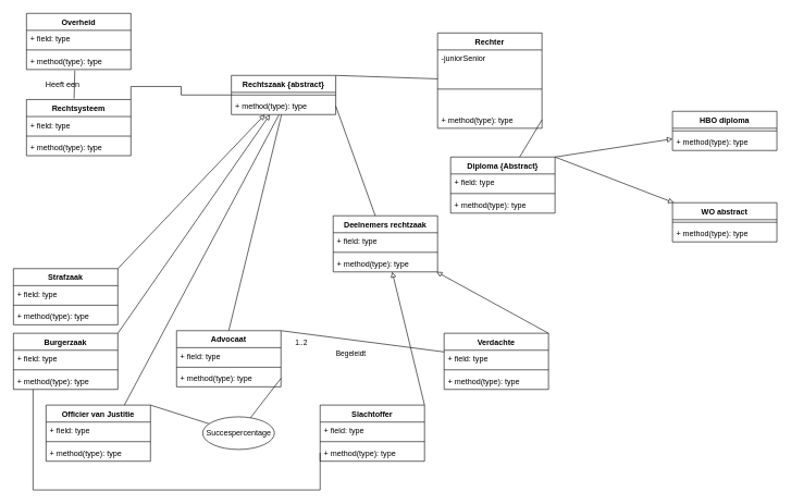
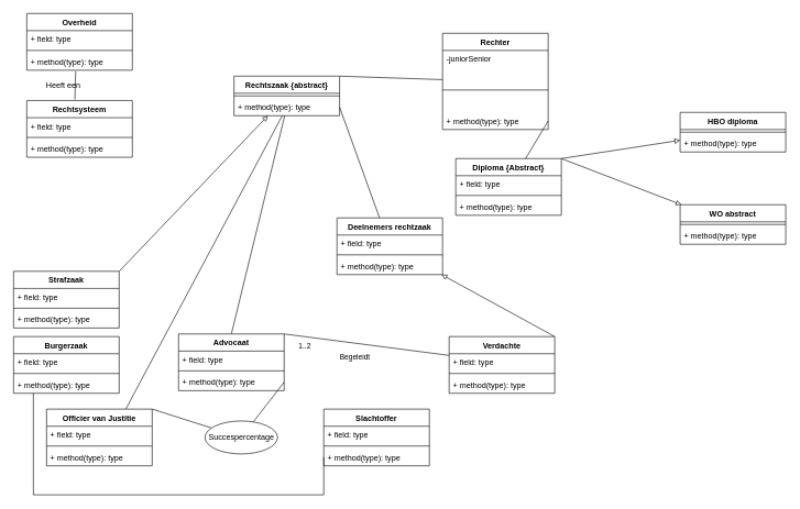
  <mxCell id="0" />
  <mxCell id="1" parent="0" />
- <mxCell id="2" style="edgeStyle=orthogonalEdgeStyle;rounded=0;orthogonalLoop=1;jettySize=auto;html=1;exitX=1;exitY=0;exitDx=0;exitDy=0;endArrow=none;endFill=0;" edge="1" parent="1" source="3" target="41"><mxGeometry relative="1" as="geometry" /></mxCell>
  <mxCell id="3" value="Rechtsysteem&#10;" style="swimlane;fontStyle=1;align=center;verticalAlign=top;childLayout=stackLayout;horizontal=1;startSize=26;horizontalStack=0;resizeParent=1;resizeParentMax=0;resizeLast=0;collapsible=1;marginBottom=0;" vertex="1" parent="1"><mxGeometry x="40" y="152" width="160" height="86" as="geometry" /></mxCell>
  <mxCell id="4" value="+ field: type" style="text;strokeColor=none;fillColor=none;align=left;verticalAlign=top;spacingLeft=4;spacingRight=4;overflow=hidden;rotatable=0;points=[[0,0.5],[1,0.5]];portConstraint=eastwest;" vertex="1" parent="3"><mxGeometry y="26" width="160" height="26" as="geometry" /></mxCell>
  <mxCell id="5" value="" style="line;strokeWidth=1;fillColor=none;align=left;verticalAlign=middle;spacingTop=-1;spacingLeft=3;spacingRight=3;rotatable=0;labelPosition=right;points=[];portConstraint=eastwest;" vertex="1" parent="3"><mxGeometry y="52" width="160" height="8" as="geometry" /></mxCell>
  <mxCell id="6" value="+ method(type): type" style="text;strokeColor=none;fillColor=none;align=left;verticalAlign=top;spacingLeft=4;spacingRight=4;overflow=hidden;rotatable=0;points=[[0,0.5],[1,0.5]];portConstraint=eastwest;" vertex="1" parent="3"><mxGeometry y="60" width="160" height="26" as="geometry" /></mxCell>
  <mxCell id="7" value="Rechter" style="swimlane;fontStyle=1;align=center;verticalAlign=top;childLayout=stackLayout;horizontal=1;startSize=26;horizontalStack=0;resizeParent=1;resizeParentMax=0;resizeLast=0;collapsible=1;marginBottom=0;" vertex="1" parent="1"><mxGeometry x="670" y="50" width="160" height="146" as="geometry" /></mxCell>
  <mxCell id="8" value="-juniorSenior&#10;" style="text;strokeColor=none;fillColor=none;align=left;verticalAlign=top;spacingLeft=4;spacingRight=4;overflow=hidden;rotatable=0;points=[[0,0.5],[1,0.5]];portConstraint=eastwest;" vertex="1" parent="7"><mxGeometry y="26" width="160" height="26" as="geometry" /></mxCell>
  <mxCell id="9" value="" style="line;strokeWidth=1;fillColor=none;align=left;verticalAlign=middle;spacingTop=-1;spacingLeft=3;spacingRight=3;rotatable=0;labelPosition=right;points=[];portConstraint=eastwest;" vertex="1" parent="7"><mxGeometry y="52" width="160" height="68" as="geometry" /></mxCell>
  <mxCell id="10" value="+ method(type): type" style="text;strokeColor=none;fillColor=none;align=left;verticalAlign=top;spacingLeft=4;spacingRight=4;overflow=hidden;rotatable=0;points=[[0,0.5],[1,0.5]];portConstraint=eastwest;" vertex="1" parent="7"><mxGeometry y="120" width="160" height="26" as="geometry" /></mxCell>
  <mxCell id="11" style="edgeStyle=none;rounded=0;orthogonalLoop=1;jettySize=auto;html=1;exitX=1;exitY=0;exitDx=0;exitDy=0;startArrow=none;startFill=0;endArrow=block;endFill=0;" edge="1" parent="1" source="12" target="67"><mxGeometry relative="1" as="geometry" /></mxCell>
  <mxCell id="12" value="Verdachte&#10;" style="swimlane;fontStyle=1;align=center;verticalAlign=top;childLayout=stackLayout;horizontal=1;startSize=26;horizontalStack=0;resizeParent=1;resizeParentMax=0;resizeLast=0;collapsible=1;marginBottom=0;" vertex="1" parent="1"><mxGeometry x="680" y="510" width="160" height="86" as="geometry" /></mxCell>
  <mxCell id="13" value="+ field: type" style="text;strokeColor=none;fillColor=none;align=left;verticalAlign=top;spacingLeft=4;spacingRight=4;overflow=hidden;rotatable=0;points=[[0,0.5],[1,0.5]];portConstraint=eastwest;" vertex="1" parent="12"><mxGeometry y="26" width="160" height="26" as="geometry" /></mxCell>
  <mxCell id="14" value="" style="line;strokeWidth=1;fillColor=none;align=left;verticalAlign=middle;spacingTop=-1;spacingLeft=3;spacingRight=3;rotatable=0;labelPosition=right;points=[];portConstraint=eastwest;" vertex="1" parent="12"><mxGeometry y="52" width="160" height="8" as="geometry" /></mxCell>
  <mxCell id="15" value="+ method(type): type" style="text;strokeColor=none;fillColor=none;align=left;verticalAlign=top;spacingLeft=4;spacingRight=4;overflow=hidden;rotatable=0;points=[[0,0.5],[1,0.5]];portConstraint=eastwest;" vertex="1" parent="12"><mxGeometry y="60" width="160" height="26" as="geometry" /></mxCell>
  <mxCell id="16" style="rounded=0;orthogonalLoop=1;jettySize=auto;html=1;exitX=1;exitY=0;exitDx=0;exitDy=0;endArrow=none;endFill=0;" edge="1" parent="1" source="20" target="13"><mxGeometry relative="1" as="geometry" /></mxCell>
  <mxCell id="17" value="Begeleidt" style="edgeLabel;html=1;align=center;verticalAlign=middle;resizable=0;points=[];" vertex="1" connectable="0" parent="16"><mxGeometry x="-0.392" y="2" relative="1" as="geometry"><mxPoint x="30" y="27" as="offset" /></mxGeometry></mxCell>
  <mxCell id="18" value="1..2&lt;br&gt;" style="edgeLabel;html=1;align=center;verticalAlign=middle;resizable=0;points=[];" vertex="1" connectable="0" parent="16"><mxGeometry x="-0.76" y="2" relative="1" as="geometry"><mxPoint y="17" as="offset" /></mxGeometry></mxCell>
  <mxCell id="19" style="edgeStyle=none;rounded=0;orthogonalLoop=1;jettySize=auto;html=1;exitX=0.5;exitY=0;exitDx=0;exitDy=0;startArrow=none;startFill=0;endArrow=none;endFill=0;" edge="1" parent="1" source="20" target="43"><mxGeometry relative="1" as="geometry" /></mxCell>
  <mxCell id="20" value="Advocaat&#10;" style="swimlane;fontStyle=1;align=center;verticalAlign=top;childLayout=stackLayout;horizontal=1;startSize=26;horizontalStack=0;resizeParent=1;resizeParentMax=0;resizeLast=0;collapsible=1;marginBottom=0;" vertex="1" parent="1"><mxGeometry x="270" y="506" width="160" height="86" as="geometry" /></mxCell>
  <mxCell id="21" value="+ field: type" style="text;strokeColor=none;fillColor=none;align=left;verticalAlign=top;spacingLeft=4;spacingRight=4;overflow=hidden;rotatable=0;points=[[0,0.5],[1,0.5]];portConstraint=eastwest;" vertex="1" parent="20"><mxGeometry y="26" width="160" height="26" as="geometry" /></mxCell>
  <mxCell id="22" value="" style="line;strokeWidth=1;fillColor=none;align=left;verticalAlign=middle;spacingTop=-1;spacingLeft=3;spacingRight=3;rotatable=0;labelPosition=right;points=[];portConstraint=eastwest;" vertex="1" parent="20"><mxGeometry y="52" width="160" height="8" as="geometry" /></mxCell>
  <mxCell id="23" value="+ method(type): type" style="text;strokeColor=none;fillColor=none;align=left;verticalAlign=top;spacingLeft=4;spacingRight=4;overflow=hidden;rotatable=0;points=[[0,0.5],[1,0.5]];portConstraint=eastwest;" vertex="1" parent="20"><mxGeometry y="60" width="160" height="26" as="geometry" /></mxCell>
  <mxCell id="24" style="edgeStyle=none;rounded=0;orthogonalLoop=1;jettySize=auto;html=1;exitX=0.75;exitY=0;exitDx=0;exitDy=0;startArrow=none;startFill=0;endArrow=none;endFill=0;" edge="1" parent="1" source="26" target="43"><mxGeometry relative="1" as="geometry" /></mxCell>
  <mxCell id="25" style="edgeStyle=none;rounded=0;orthogonalLoop=1;jettySize=auto;html=1;exitX=1;exitY=0;exitDx=0;exitDy=0;startArrow=none;startFill=0;endArrow=none;endFill=0;" edge="1" parent="1" source="26" target="72"><mxGeometry relative="1" as="geometry" /></mxCell>
  <mxCell id="26" value="Officier van Justitie" style="swimlane;fontStyle=1;align=center;verticalAlign=top;childLayout=stackLayout;horizontal=1;startSize=26;horizontalStack=0;resizeParent=1;resizeParentMax=0;resizeLast=0;collapsible=1;marginBottom=0;" vertex="1" parent="1"><mxGeometry x="70" y="620" width="160" height="86" as="geometry" /></mxCell>
  <mxCell id="27" value="+ field: type" style="text;strokeColor=none;fillColor=none;align=left;verticalAlign=top;spacingLeft=4;spacingRight=4;overflow=hidden;rotatable=0;points=[[0,0.5],[1,0.5]];portConstraint=eastwest;" vertex="1" parent="26"><mxGeometry y="26" width="160" height="26" as="geometry" /></mxCell>
  <mxCell id="28" value="" style="line;strokeWidth=1;fillColor=none;align=left;verticalAlign=middle;spacingTop=-1;spacingLeft=3;spacingRight=3;rotatable=0;labelPosition=right;points=[];portConstraint=eastwest;" vertex="1" parent="26"><mxGeometry y="52" width="160" height="8" as="geometry" /></mxCell>
  <mxCell id="29" value="+ method(type): type" style="text;strokeColor=none;fillColor=none;align=left;verticalAlign=top;spacingLeft=4;spacingRight=4;overflow=hidden;rotatable=0;points=[[0,0.5],[1,0.5]];portConstraint=eastwest;" vertex="1" parent="26"><mxGeometry y="60" width="160" height="26" as="geometry" /></mxCell>
  <mxCell id="30" value="Overheid" style="swimlane;fontStyle=1;align=center;verticalAlign=top;childLayout=stackLayout;horizontal=1;startSize=26;horizontalStack=0;resizeParent=1;resizeParentMax=0;resizeLast=0;collapsible=1;marginBottom=0;" vertex="1" parent="1"><mxGeometry x="40" y="20" width="160" height="86" as="geometry" /></mxCell>
  <mxCell id="31" value="+ field: type" style="text;strokeColor=none;fillColor=none;align=left;verticalAlign=top;spacingLeft=4;spacingRight=4;overflow=hidden;rotatable=0;points=[[0,0.5],[1,0.5]];portConstraint=eastwest;" vertex="1" parent="30"><mxGeometry y="26" width="160" height="26" as="geometry" /></mxCell>
  <mxCell id="32" value="" style="line;strokeWidth=1;fillColor=none;align=left;verticalAlign=middle;spacingTop=-1;spacingLeft=3;spacingRight=3;rotatable=0;labelPosition=right;points=[];portConstraint=eastwest;" vertex="1" parent="30"><mxGeometry y="52" width="160" height="8" as="geometry" /></mxCell>
  <mxCell id="33" value="+ method(type): type" style="text;strokeColor=none;fillColor=none;align=left;verticalAlign=top;spacingLeft=4;spacingRight=4;overflow=hidden;rotatable=0;points=[[0,0.5],[1,0.5]];portConstraint=eastwest;" vertex="1" parent="30"><mxGeometry y="60" width="160" height="26" as="geometry" /></mxCell>
  <mxCell id="34" style="edgeStyle=none;rounded=0;orthogonalLoop=1;jettySize=auto;html=1;exitX=1;exitY=0;exitDx=0;exitDy=0;startArrow=none;startFill=0;endArrow=block;endFill=0;" edge="1" parent="1" source="36" target="59"><mxGeometry relative="1" as="geometry" /></mxCell>
  <mxCell id="35" style="edgeStyle=none;rounded=0;orthogonalLoop=1;jettySize=auto;html=1;exitX=1;exitY=0;exitDx=0;exitDy=0;startArrow=none;startFill=0;endArrow=block;endFill=0;" edge="1" parent="1" source="36" target="56"><mxGeometry relative="1" as="geometry" /></mxCell>
  <mxCell id="36" value="Diploma {Abstract}" style="swimlane;fontStyle=1;align=center;verticalAlign=top;childLayout=stackLayout;horizontal=1;startSize=26;horizontalStack=0;resizeParent=1;resizeParentMax=0;resizeLast=0;collapsible=1;marginBottom=0;" vertex="1" parent="1"><mxGeometry x="690" y="240" width="160" height="86" as="geometry" /></mxCell>
  <mxCell id="37" value="+ field: type" style="text;strokeColor=none;fillColor=none;align=left;verticalAlign=top;spacingLeft=4;spacingRight=4;overflow=hidden;rotatable=0;points=[[0,0.5],[1,0.5]];portConstraint=eastwest;" vertex="1" parent="36"><mxGeometry y="26" width="160" height="26" as="geometry" /></mxCell>
  <mxCell id="38" value="" style="line;strokeWidth=1;fillColor=none;align=left;verticalAlign=middle;spacingTop=-1;spacingLeft=3;spacingRight=3;rotatable=0;labelPosition=right;points=[];portConstraint=eastwest;" vertex="1" parent="36"><mxGeometry y="52" width="160" height="8" as="geometry" /></mxCell>
  <mxCell id="39" value="+ method(type): type" style="text;strokeColor=none;fillColor=none;align=left;verticalAlign=top;spacingLeft=4;spacingRight=4;overflow=hidden;rotatable=0;points=[[0,0.5],[1,0.5]];portConstraint=eastwest;" vertex="1" parent="36"><mxGeometry y="60" width="160" height="26" as="geometry" /></mxCell>
  <mxCell id="40" style="edgeStyle=none;rounded=0;orthogonalLoop=1;jettySize=auto;html=1;exitX=1;exitY=0;exitDx=0;exitDy=0;startArrow=none;startFill=0;endArrow=none;endFill=0;" edge="1" parent="1" source="41" target="7"><mxGeometry relative="1" as="geometry" /></mxCell>
  <mxCell id="41" value="Rechtszaak {abstract}" style="swimlane;fontStyle=1;align=center;verticalAlign=top;childLayout=stackLayout;horizontal=1;startSize=26;horizontalStack=0;resizeParent=1;resizeParentMax=0;resizeLast=0;collapsible=1;marginBottom=0;" vertex="1" parent="1"><mxGeometry x="354" y="115" width="160" height="60" as="geometry" /></mxCell>
  <mxCell id="42" value="" style="line;strokeWidth=1;fillColor=none;align=left;verticalAlign=middle;spacingTop=-1;spacingLeft=3;spacingRight=3;rotatable=0;labelPosition=right;points=[];portConstraint=eastwest;" vertex="1" parent="41"><mxGeometry y="26" width="160" height="8" as="geometry" /></mxCell>
  <mxCell id="43" value="+ method(type): type" style="text;strokeColor=none;fillColor=none;align=left;verticalAlign=top;spacingLeft=4;spacingRight=4;overflow=hidden;rotatable=0;points=[[0,0.5],[1,0.5]];portConstraint=eastwest;" vertex="1" parent="41"><mxGeometry y="34" width="160" height="26" as="geometry" /></mxCell>
  <mxCell id="44" style="rounded=0;orthogonalLoop=1;jettySize=auto;html=1;exitX=1;exitY=0;exitDx=0;exitDy=0;endArrow=block;endFill=0;startArrow=none;startFill=0;" edge="1" parent="1" source="45" target="41"><mxGeometry relative="1" as="geometry" /></mxCell>
  <mxCell id="45" value="Strafzaak" style="swimlane;fontStyle=1;align=center;verticalAlign=top;childLayout=stackLayout;horizontal=1;startSize=26;horizontalStack=0;resizeParent=1;resizeParentMax=0;resizeLast=0;collapsible=1;marginBottom=0;" vertex="1" parent="1"><mxGeometry y="411" width="160" height="86" as="geometry" x="20" /></mxCell>
  <mxCell id="46" value="+ field: type" style="text;strokeColor=none;fillColor=none;align=left;verticalAlign=top;spacingLeft=4;spacingRight=4;overflow=hidden;rotatable=0;points=[[0,0.5],[1,0.5]];portConstraint=eastwest;" vertex="1" parent="45"><mxGeometry y="26" width="160" height="26" as="geometry" /></mxCell>
  <mxCell id="47" value="" style="line;strokeWidth=1;fillColor=none;align=left;verticalAlign=middle;spacingTop=-1;spacingLeft=3;spacingRight=3;rotatable=0;labelPosition=right;points=[];portConstraint=eastwest;" vertex="1" parent="45"><mxGeometry y="52" width="160" height="8" as="geometry" /></mxCell>
  <mxCell id="48" value="+ method(type): type" style="text;strokeColor=none;fillColor=none;align=left;verticalAlign=top;spacingLeft=4;spacingRight=4;overflow=hidden;rotatable=0;points=[[0,0.5],[1,0.5]];portConstraint=eastwest;" vertex="1" parent="45"><mxGeometry y="60" width="160" height="26" as="geometry" /></mxCell>
- <mxCell id="49" style="edgeStyle=none;rounded=0;orthogonalLoop=1;jettySize=auto;html=1;exitX=1;exitY=0;exitDx=0;exitDy=0;startArrow=none;startFill=0;endArrow=block;endFill=0;" edge="1" parent="1" source="50" target="41"><mxGeometry relative="1" as="geometry" /></mxCell>
  <mxCell id="50" value="Burgerzaak" style="swimlane;fontStyle=1;align=center;verticalAlign=top;childLayout=stackLayout;horizontal=1;startSize=26;horizontalStack=0;resizeParent=1;resizeParentMax=0;resizeLast=0;collapsible=1;marginBottom=0;" vertex="1" parent="1"><mxGeometry y="510" width="160" height="86" as="geometry" x="20" /></mxCell>
  <mxCell id="51" value="+ field: type" style="text;strokeColor=none;fillColor=none;align=left;verticalAlign=top;spacingLeft=4;spacingRight=4;overflow=hidden;rotatable=0;points=[[0,0.5],[1,0.5]];portConstraint=eastwest;" vertex="1" parent="50"><mxGeometry y="26" width="160" height="26" as="geometry" /></mxCell>
  <mxCell id="52" value="" style="line;strokeWidth=1;fillColor=none;align=left;verticalAlign=middle;spacingTop=-1;spacingLeft=3;spacingRight=3;rotatable=0;labelPosition=right;points=[];portConstraint=eastwest;" vertex="1" parent="50"><mxGeometry y="52" width="160" height="8" as="geometry" /></mxCell>
  <mxCell id="53" value="+ method(type): type" style="text;strokeColor=none;fillColor=none;align=left;verticalAlign=top;spacingLeft=4;spacingRight=4;overflow=hidden;rotatable=0;points=[[0,0.5],[1,0.5]];portConstraint=eastwest;" vertex="1" parent="50"><mxGeometry y="60" width="160" height="26" as="geometry" /></mxCell>
  <mxCell id="54" value="" style="endArrow=none;html=1;rounded=0;align=center;verticalAlign=bottom;labelBackgroundColor=none;exitX=0.463;exitY=1.058;exitDx=0;exitDy=0;exitPerimeter=0;entryX=0.456;entryY=-0.017;entryDx=0;entryDy=0;entryPerimeter=0;" edge="1" parent="1" source="33" target="3"><mxGeometry relative="1" as="geometry"><mxPoint x="580" y="152" as="sourcePoint" /><mxPoint x="720" y="152" as="targetPoint" /></mxGeometry></mxCell>
  <mxCell id="55" value="Heeft een" style="text;html=1;align=center;verticalAlign=middle;resizable=0;points=[];autosize=1;strokeColor=none;fillColor=none;" vertex="1" parent="1"><mxGeometry x="60" y="120" width="70" height="20" as="geometry" /></mxCell>
  <mxCell id="56" value="WO abstract" style="swimlane;fontStyle=1;align=center;verticalAlign=top;childLayout=stackLayout;horizontal=1;startSize=26;horizontalStack=0;resizeParent=1;resizeParentMax=0;resizeLast=0;collapsible=1;marginBottom=0;" vertex="1" parent="1"><mxGeometry x="1030" y="310" width="160" height="60" as="geometry" /></mxCell>
  <mxCell id="57" value="" style="line;strokeWidth=1;fillColor=none;align=left;verticalAlign=middle;spacingTop=-1;spacingLeft=3;spacingRight=3;rotatable=0;labelPosition=right;points=[];portConstraint=eastwest;" vertex="1" parent="56"><mxGeometry y="26" width="160" height="8" as="geometry" /></mxCell>
  <mxCell id="58" value="+ method(type): type" style="text;strokeColor=none;fillColor=none;align=left;verticalAlign=top;spacingLeft=4;spacingRight=4;overflow=hidden;rotatable=0;points=[[0,0.5],[1,0.5]];portConstraint=eastwest;" vertex="1" parent="56"><mxGeometry y="34" width="160" height="26" as="geometry" /></mxCell>
  <mxCell id="59" value="HBO diploma&#10;" style="swimlane;fontStyle=1;align=center;verticalAlign=top;childLayout=stackLayout;horizontal=1;startSize=26;horizontalStack=0;resizeParent=1;resizeParentMax=0;resizeLast=0;collapsible=1;marginBottom=0;" vertex="1" parent="1"><mxGeometry x="1030" y="170" width="160" height="60" as="geometry" /></mxCell>
  <mxCell id="60" value="" style="line;strokeWidth=1;fillColor=none;align=left;verticalAlign=middle;spacingTop=-1;spacingLeft=3;spacingRight=3;rotatable=0;labelPosition=right;points=[];portConstraint=eastwest;" vertex="1" parent="59"><mxGeometry y="26" width="160" height="8" as="geometry" /></mxCell>
  <mxCell id="61" value="+ method(type): type" style="text;strokeColor=none;fillColor=none;align=left;verticalAlign=top;spacingLeft=4;spacingRight=4;overflow=hidden;rotatable=0;points=[[0,0.5],[1,0.5]];portConstraint=eastwest;" vertex="1" parent="59"><mxGeometry y="34" width="160" height="26" as="geometry" /></mxCell>
- <mxCell id="62" style="edgeStyle=none;rounded=0;orthogonalLoop=1;jettySize=auto;html=1;exitX=1;exitY=0;exitDx=0;exitDy=0;startArrow=none;startFill=0;endArrow=block;endFill=0;" edge="1" parent="1" source="63" target="67"><mxGeometry relative="1" as="geometry" /></mxCell>
  <mxCell id="63" value="Slachtoffer&#10;" style="swimlane;fontStyle=1;align=center;verticalAlign=top;childLayout=stackLayout;horizontal=1;startSize=26;horizontalStack=0;resizeParent=1;resizeParentMax=0;resizeLast=0;collapsible=1;marginBottom=0;" vertex="1" parent="1"><mxGeometry x="490" y="620" width="160" height="86" as="geometry" /></mxCell>
  <mxCell id="64" value="+ field: type" style="text;strokeColor=none;fillColor=none;align=left;verticalAlign=top;spacingLeft=4;spacingRight=4;overflow=hidden;rotatable=0;points=[[0,0.5],[1,0.5]];portConstraint=eastwest;" vertex="1" parent="63"><mxGeometry y="26" width="160" height="26" as="geometry" /></mxCell>
  <mxCell id="65" value="" style="line;strokeWidth=1;fillColor=none;align=left;verticalAlign=middle;spacingTop=-1;spacingLeft=3;spacingRight=3;rotatable=0;labelPosition=right;points=[];portConstraint=eastwest;" vertex="1" parent="63"><mxGeometry y="52" width="160" height="8" as="geometry" /></mxCell>
  <mxCell id="66" value="+ method(type): type" style="text;strokeColor=none;fillColor=none;align=left;verticalAlign=top;spacingLeft=4;spacingRight=4;overflow=hidden;rotatable=0;points=[[0,0.5],[1,0.5]];portConstraint=eastwest;" vertex="1" parent="63"><mxGeometry y="60" width="160" height="26" as="geometry" /></mxCell>
  <mxCell id="67" value="Deelnemers rechtzaak" style="swimlane;fontStyle=1;align=center;verticalAlign=top;childLayout=stackLayout;horizontal=1;startSize=26;horizontalStack=0;resizeParent=1;resizeParentMax=0;resizeLast=0;collapsible=1;marginBottom=0;" vertex="1" parent="1"><mxGeometry x="510" y="330" width="160" height="86" as="geometry" /></mxCell>
  <mxCell id="68" value="+ field: type" style="text;strokeColor=none;fillColor=none;align=left;verticalAlign=top;spacingLeft=4;spacingRight=4;overflow=hidden;rotatable=0;points=[[0,0.5],[1,0.5]];portConstraint=eastwest;" vertex="1" parent="67"><mxGeometry y="26" width="160" height="26" as="geometry" /></mxCell>
  <mxCell id="69" value="" style="line;strokeWidth=1;fillColor=none;align=left;verticalAlign=middle;spacingTop=-1;spacingLeft=3;spacingRight=3;rotatable=0;labelPosition=right;points=[];portConstraint=eastwest;" vertex="1" parent="67"><mxGeometry y="52" width="160" height="8" as="geometry" /></mxCell>
  <mxCell id="70" value="+ method(type): type" style="text;strokeColor=none;fillColor=none;align=left;verticalAlign=top;spacingLeft=4;spacingRight=4;overflow=hidden;rotatable=0;points=[[0,0.5],[1,0.5]];portConstraint=eastwest;" vertex="1" parent="67"><mxGeometry y="60" width="160" height="26" as="geometry" /></mxCell>
  <mxCell id="71" style="edgeStyle=none;rounded=0;orthogonalLoop=1;jettySize=auto;html=1;exitX=1;exitY=0.5;exitDx=0;exitDy=0;startArrow=none;startFill=0;endArrow=none;endFill=0;" edge="1" parent="1" source="10" target="36"><mxGeometry relative="1" as="geometry" /></mxCell>
  <mxCell id="72" value="Succespercentage" style="ellipse;html=1;" vertex="1" parent="1"><mxGeometry x="310" y="638" width="110" height="50" as="geometry" /></mxCell>
  <mxCell id="73" style="edgeStyle=none;rounded=0;orthogonalLoop=1;jettySize=auto;html=1;exitX=1;exitY=0.5;exitDx=0;exitDy=0;startArrow=none;startFill=0;endArrow=none;endFill=0;" edge="1" parent="1" source="23" target="72"><mxGeometry relative="1" as="geometry" /></mxCell>
  <mxCell id="74" style="edgeStyle=none;rounded=0;orthogonalLoop=1;jettySize=auto;html=1;exitX=1;exitY=0.5;exitDx=0;exitDy=0;startArrow=none;startFill=0;endArrow=none;endFill=0;" edge="1" parent="1" source="43" target="67"><mxGeometry relative="1" as="geometry" /></mxCell>
  <mxCell id="75" style="edgeStyle=orthogonalEdgeStyle;rounded=0;orthogonalLoop=1;jettySize=auto;html=1;exitX=0;exitY=0.5;exitDx=0;exitDy=0;startArrow=none;startFill=0;endArrow=none;endFill=0;" edge="1" parent="1" source="66" target="50"><mxGeometry relative="1" as="geometry"><Array as="points"><mxPoint x="490" y="750" /><mxPoint x="50" y="750" /></Array></mxGeometry></mxCell>
